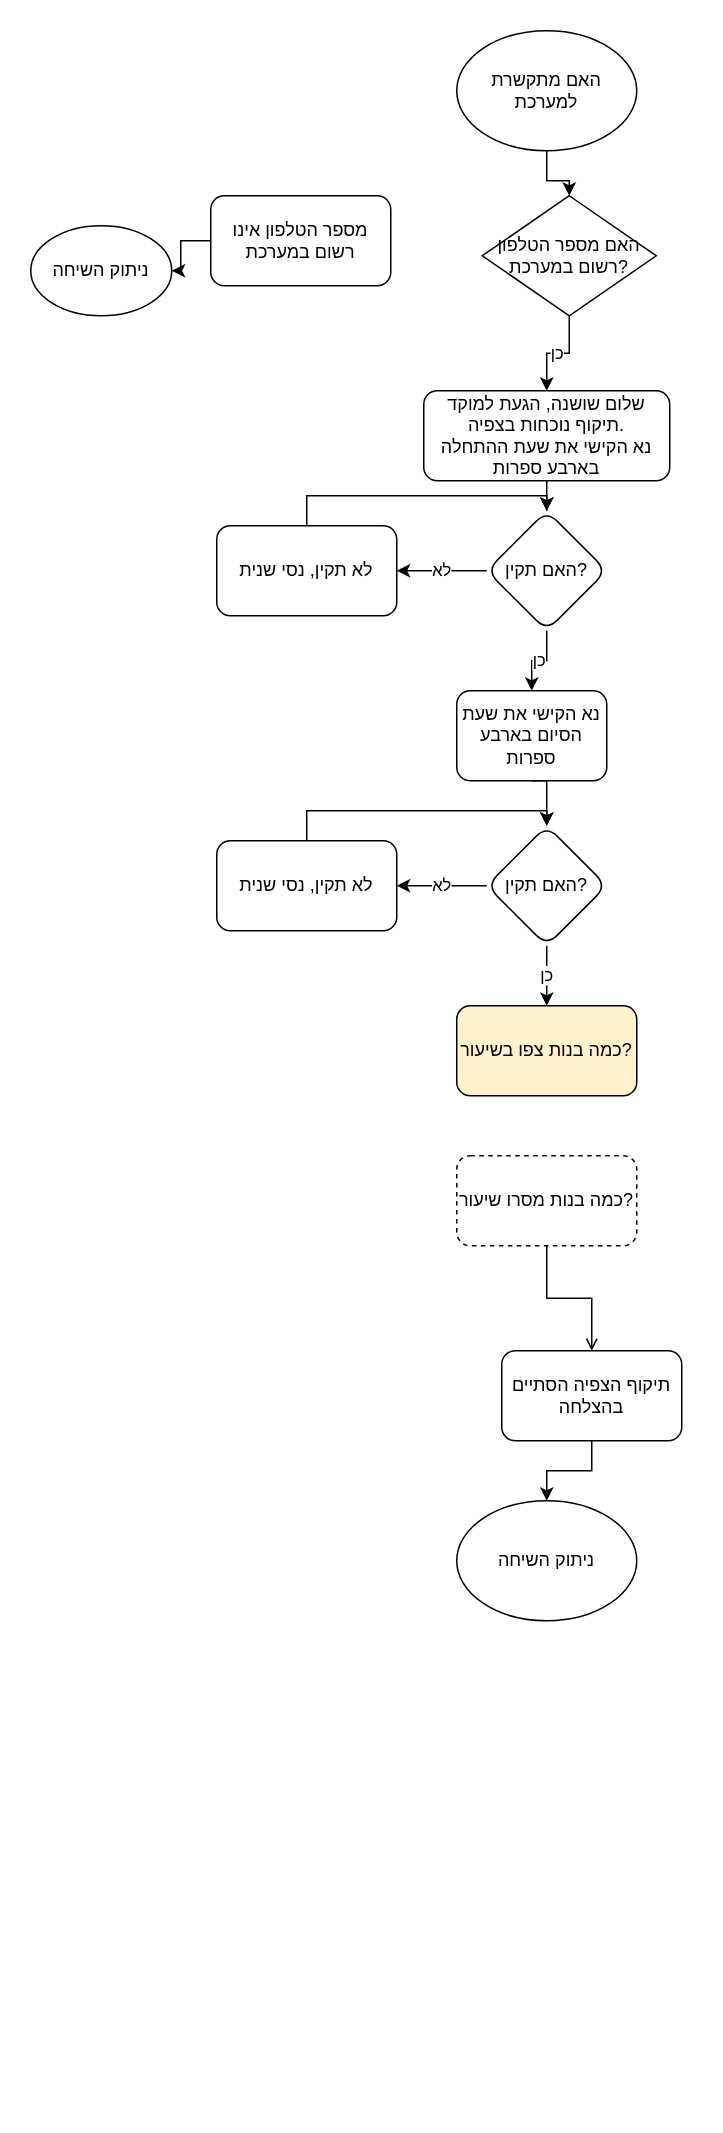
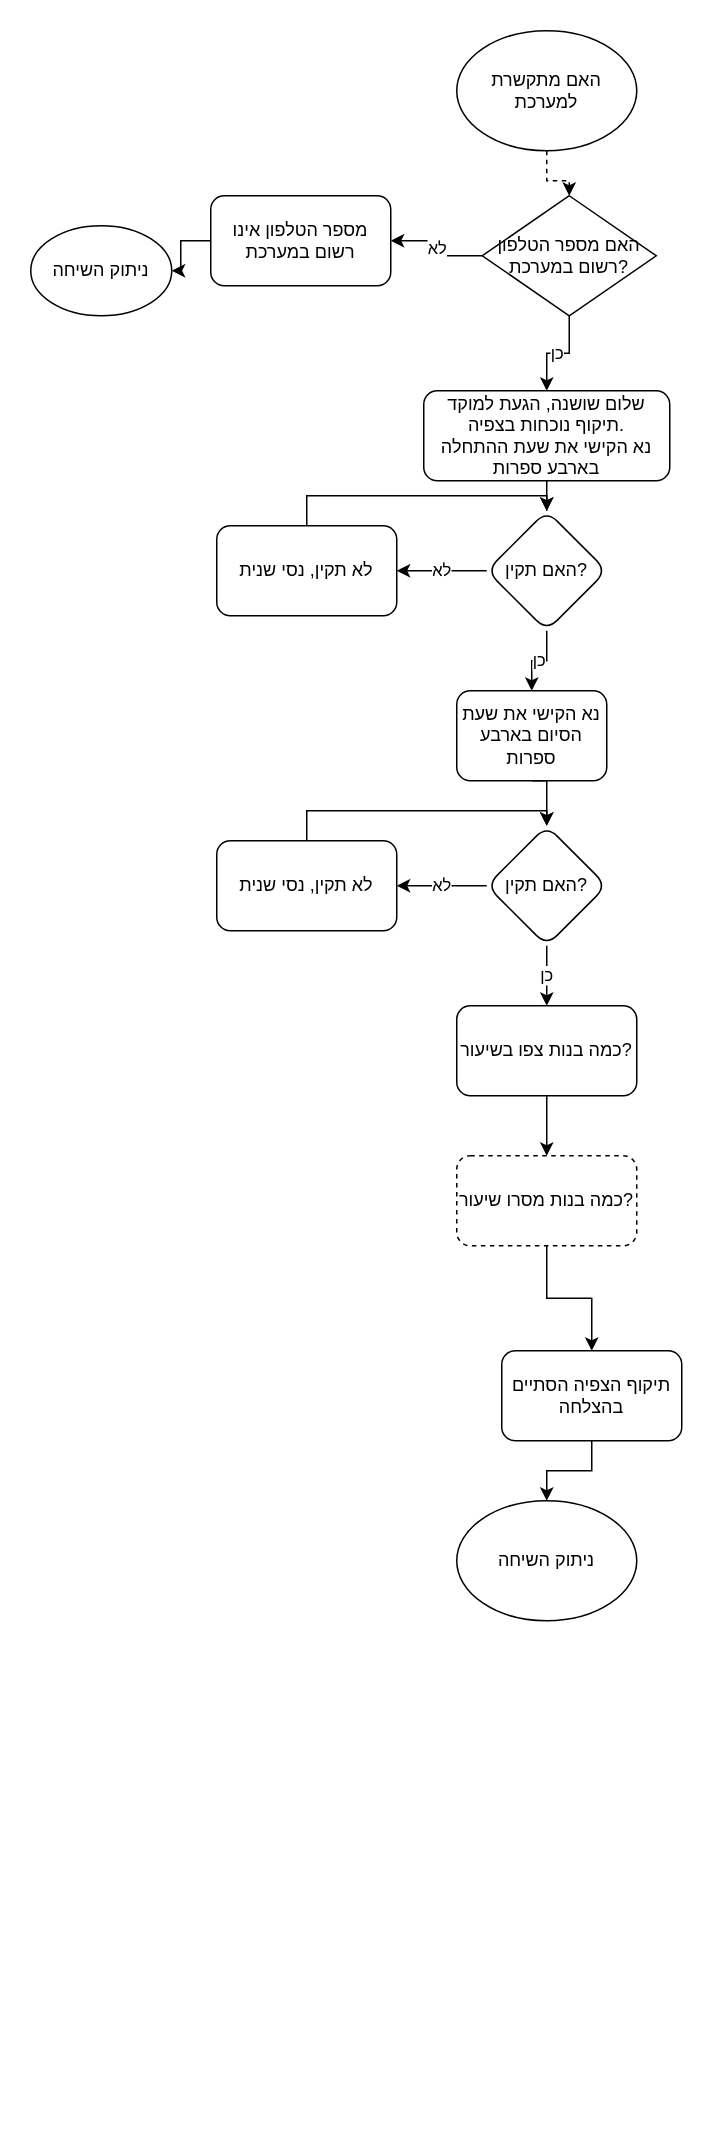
  <mxCell id="0" />
  <mxCell id="1" parent="0" />
- <mxCell id="2" style="edgeStyle=orthogonalEdgeStyle;rounded=0;orthogonalLoop=1;jettySize=auto;html=1;" edge="1" parent="1" source="3" target="6"><mxGeometry relative="1" as="geometry" /></mxCell>
+ <mxCell id="2" style="edgeStyle=orthogonalEdgeStyle;rounded=0;orthogonalLoop=1;jettySize=auto;html=1;dashed=1;" edge="1" parent="1" source="3" target="6"><mxGeometry relative="1" as="geometry" /></mxCell>
  <mxCell id="3" value="האם מתקשרת למערכת" style="ellipse;whiteSpace=wrap;html=1;" vertex="1" parent="1"><mxGeometry x="304" y="20" width="120" height="80" as="geometry" /></mxCell>
  <mxCell id="4" style="edgeStyle=orthogonalEdgeStyle;rounded=0;orthogonalLoop=1;jettySize=auto;html=1;entryX=1;entryY=0.5;entryDx=0;entryDy=0;" edge="1" parent="1" source="8" target="7"><mxGeometry relative="1" as="geometry" /></mxCell>
  <mxCell id="5" value="כן" style="edgeStyle=orthogonalEdgeStyle;rounded=0;orthogonalLoop=1;jettySize=auto;html=1;exitX=0.5;exitY=1;exitDx=0;exitDy=0;entryX=0.5;entryY=0;entryDx=0;entryDy=0;" edge="1" parent="1" source="6" target="11"><mxGeometry relative="1" as="geometry" /></mxCell>
  <mxCell id="6" value="האם מספר הטלפון רשום במערכת?" style="rhombus;whiteSpace=wrap;html=1;" vertex="1" parent="1"><mxGeometry x="321" y="130" width="116" height="80" as="geometry" /></mxCell>
  <mxCell id="7" value="ניתוק השיחה" style="ellipse;whiteSpace=wrap;html=1;" vertex="1" parent="1"><mxGeometry x="20" y="150" width="94" height="60" as="geometry" /></mxCell>
  <mxCell id="8" value="&lt;span&gt;מספר הטלפון אינו רשום במערכת&lt;/span&gt;" style="rounded=1;whiteSpace=wrap;html=1;" vertex="1" parent="1"><mxGeometry x="140" y="130" width="120" height="60" as="geometry" /></mxCell>
+ <mxCell id="9" value="לא" style="edgeStyle=orthogonalEdgeStyle;rounded=0;orthogonalLoop=1;jettySize=auto;html=1;" edge="1" parent="1" source="6" target="8"><mxGeometry relative="1" as="geometry"><mxPoint x="324" y="180" as="sourcePoint" /><mxPoint x="114" y="180" as="targetPoint" /></mxGeometry></mxCell>
  <mxCell id="10" value="" style="edgeStyle=orthogonalEdgeStyle;rounded=0;orthogonalLoop=1;jettySize=auto;html=1;" edge="1" parent="1" source="11" target="14"><mxGeometry relative="1" as="geometry" /></mxCell>
  <mxCell id="11" value="שלום שושנה, הגעת למוקד תיקוף נוכחות בצפיה.&lt;br&gt;נא הקישי את שעת ההתחלה בארבע ספרות" style="rounded=1;whiteSpace=wrap;html=1;" vertex="1" parent="1"><mxGeometry x="282" y="260" width="164" height="60" as="geometry" /></mxCell>
  <mxCell id="12" value="כן" style="edgeStyle=orthogonalEdgeStyle;rounded=0;orthogonalLoop=1;jettySize=auto;html=1;" edge="1" parent="1" source="14" target="16"><mxGeometry relative="1" as="geometry" /></mxCell>
  <mxCell id="13" value="לא" style="edgeStyle=orthogonalEdgeStyle;rounded=0;orthogonalLoop=1;jettySize=auto;html=1;" edge="1" parent="1" source="14" target="18"><mxGeometry relative="1" as="geometry" /></mxCell>
  <mxCell id="14" value="האם תקין?" style="rhombus;whiteSpace=wrap;html=1;rounded=1;" vertex="1" parent="1"><mxGeometry x="324" y="340" width="80" height="80" as="geometry" /></mxCell>
  <mxCell id="15" style="edgeStyle=orthogonalEdgeStyle;rounded=0;orthogonalLoop=1;jettySize=auto;html=1;exitX=0.5;exitY=1;exitDx=0;exitDy=0;" edge="1" parent="1" source="16"><mxGeometry relative="1" as="geometry"><mxPoint x="364" y="550" as="targetPoint" /></mxGeometry></mxCell>
  <mxCell id="16" value="נא הקישי את שעת הסיום בארבע ספרות" style="whiteSpace=wrap;html=1;rounded=1;" vertex="1" parent="1"><mxGeometry x="304" y="460" width="100" height="60" as="geometry" /></mxCell>
  <mxCell id="17" style="edgeStyle=orthogonalEdgeStyle;rounded=0;orthogonalLoop=1;jettySize=auto;html=1;entryX=0.5;entryY=0;entryDx=0;entryDy=0;" edge="1" parent="1" source="18" target="14"><mxGeometry relative="1" as="geometry"><Array as="points"><mxPoint x="204" y="330" /><mxPoint x="364" y="330" /></Array></mxGeometry></mxCell>
  <mxCell id="18" value="לא תקין, נסי שנית" style="whiteSpace=wrap;html=1;rounded=1;" vertex="1" parent="1"><mxGeometry x="144" y="350" width="120" height="60" as="geometry" /></mxCell>
  <mxCell id="19" value="לא" style="edgeStyle=orthogonalEdgeStyle;rounded=0;orthogonalLoop=1;jettySize=auto;html=1;" edge="1" parent="1" source="21" target="23"><mxGeometry relative="1" as="geometry" /></mxCell>
  <mxCell id="20" value="כן" style="edgeStyle=orthogonalEdgeStyle;rounded=0;orthogonalLoop=1;jettySize=auto;html=1;" edge="1" parent="1" source="21"><mxGeometry relative="1" as="geometry"><mxPoint x="364" y="670" as="targetPoint" /></mxGeometry></mxCell>
  <mxCell id="21" value="האם תקין?" style="rhombus;whiteSpace=wrap;html=1;rounded=1;" vertex="1" parent="1"><mxGeometry x="324" y="550" width="80" height="80" as="geometry" /></mxCell>
  <mxCell id="22" style="edgeStyle=orthogonalEdgeStyle;rounded=0;orthogonalLoop=1;jettySize=auto;html=1;entryX=0.5;entryY=0;entryDx=0;entryDy=0;" edge="1" parent="1" source="23" target="21"><mxGeometry relative="1" as="geometry"><Array as="points"><mxPoint x="204" y="540" /><mxPoint x="364" y="540" /></Array></mxGeometry></mxCell>
  <mxCell id="23" value="לא תקין, נסי שנית" style="whiteSpace=wrap;html=1;rounded=1;" vertex="1" parent="1"><mxGeometry x="144" y="560" width="120" height="60" as="geometry" /></mxCell>
  <mxCell id="24" value="כן" style="edgeStyle=orthogonalEdgeStyle;rounded=0;orthogonalLoop=1;jettySize=auto;html=1;entryX=1;entryY=0.5;entryDx=0;entryDy=0;" edge="1" parent="1"><mxGeometry relative="1" as="geometry"><mxPoint x="424" y="700" as="targetPoint" /><Array as="points"><mxPoint x="460" y="1400" /><mxPoint x="460" y="700" /></Array></mxGeometry></mxCell>
- <mxCell id="26" value="כמה בנות צפו בשיעור?" style="rounded=1;whiteSpace=wrap;html=1;fillColor=#fff2cc;" vertex="1" parent="1"><mxGeometry x="304" y="670" width="120" height="60" as="geometry" /></mxCell>
- <mxCell id="27" value="" style="edgeStyle=orthogonalEdgeStyle;rounded=0;orthogonalLoop=1;jettySize=auto;html=1;endArrow=open;" edge="1" parent="1" source="28" target="30"><mxGeometry relative="1" as="geometry" /></mxCell>
+ <mxCell id="25" value="" style="edgeStyle=orthogonalEdgeStyle;rounded=0;orthogonalLoop=1;jettySize=auto;html=1;" edge="1" parent="1" source="26" target="28"><mxGeometry relative="1" as="geometry" /></mxCell>
+ <mxCell id="26" value="כמה בנות צפו בשיעור?" style="rounded=1;whiteSpace=wrap;html=1;" vertex="1" parent="1"><mxGeometry x="304" y="670" width="120" height="60" as="geometry" /></mxCell>
+ <mxCell id="27" value="" style="edgeStyle=orthogonalEdgeStyle;rounded=0;orthogonalLoop=1;jettySize=auto;html=1;" edge="1" parent="1" source="28" target="30"><mxGeometry relative="1" as="geometry" /></mxCell>
  <mxCell id="28" value="כמה בנות מסרו שיעור?" style="whiteSpace=wrap;html=1;rounded=1;dashed=1;" vertex="1" parent="1"><mxGeometry x="304" y="770" width="120" height="60" as="geometry" /></mxCell>
  <mxCell id="29" value="" style="edgeStyle=orthogonalEdgeStyle;rounded=0;orthogonalLoop=1;jettySize=auto;html=1;" edge="1" parent="1" source="30" target="31"><mxGeometry relative="1" as="geometry" /></mxCell>
  <mxCell id="30" value="תיקוף הצפיה הסתיים בהצלחה" style="whiteSpace=wrap;html=1;rounded=1;" vertex="1" parent="1"><mxGeometry x="334" y="900" width="120" height="60" as="geometry" /></mxCell>
  <mxCell id="31" value="ניתוק השיחה" style="ellipse;whiteSpace=wrap;html=1;rounded=1;" vertex="1" parent="1"><mxGeometry x="304" y="1000" width="120" height="80" as="geometry" /></mxCell>
